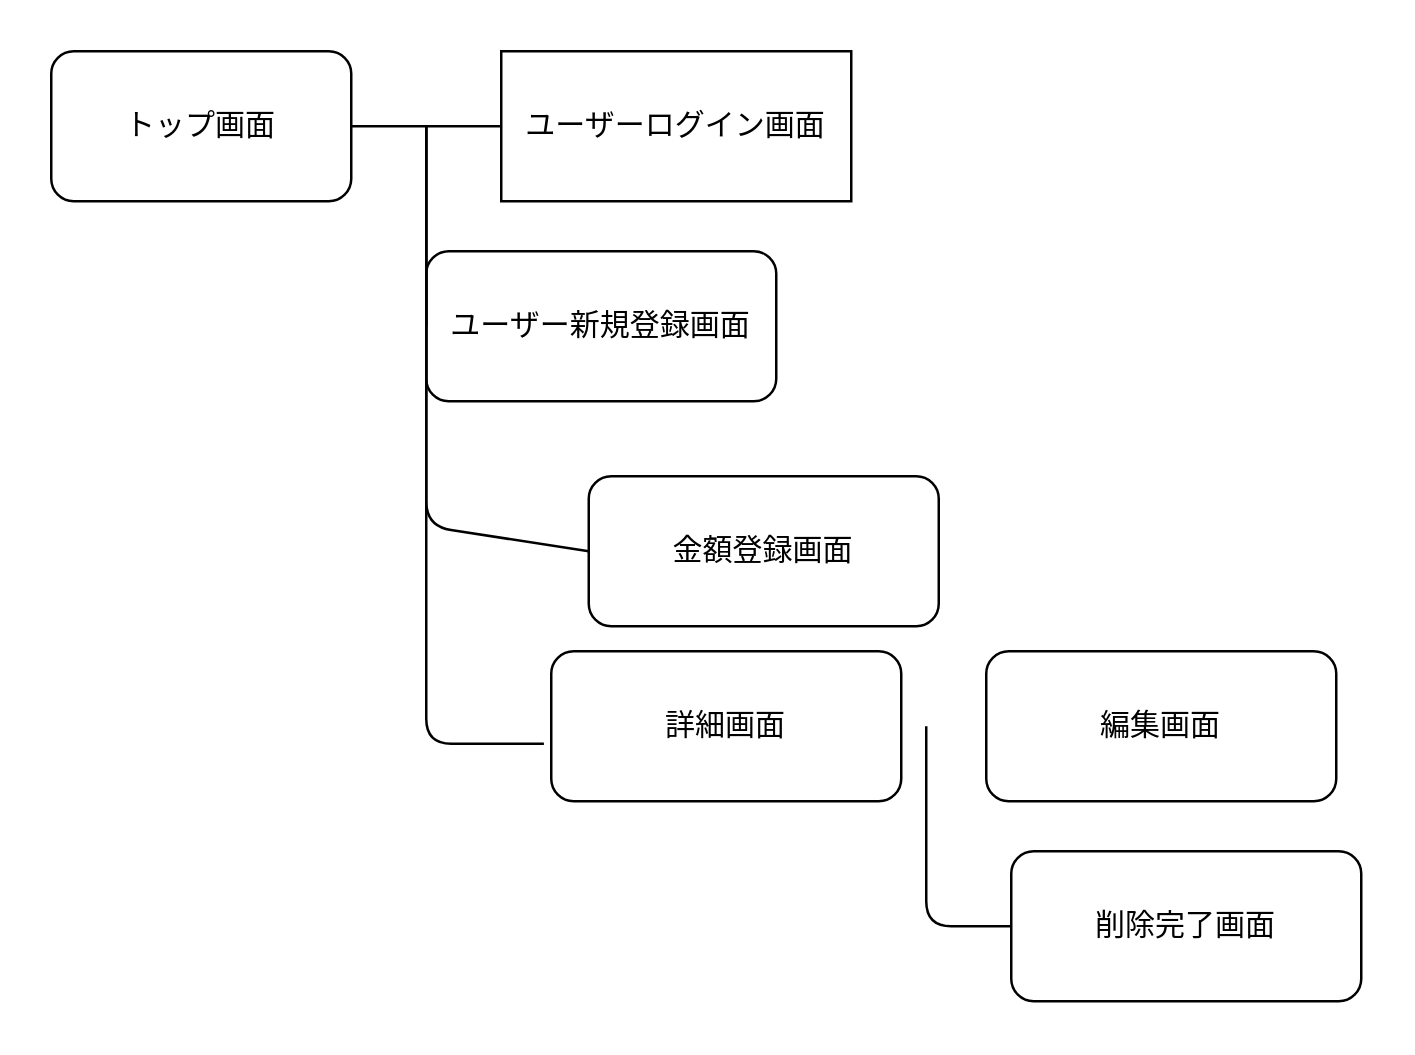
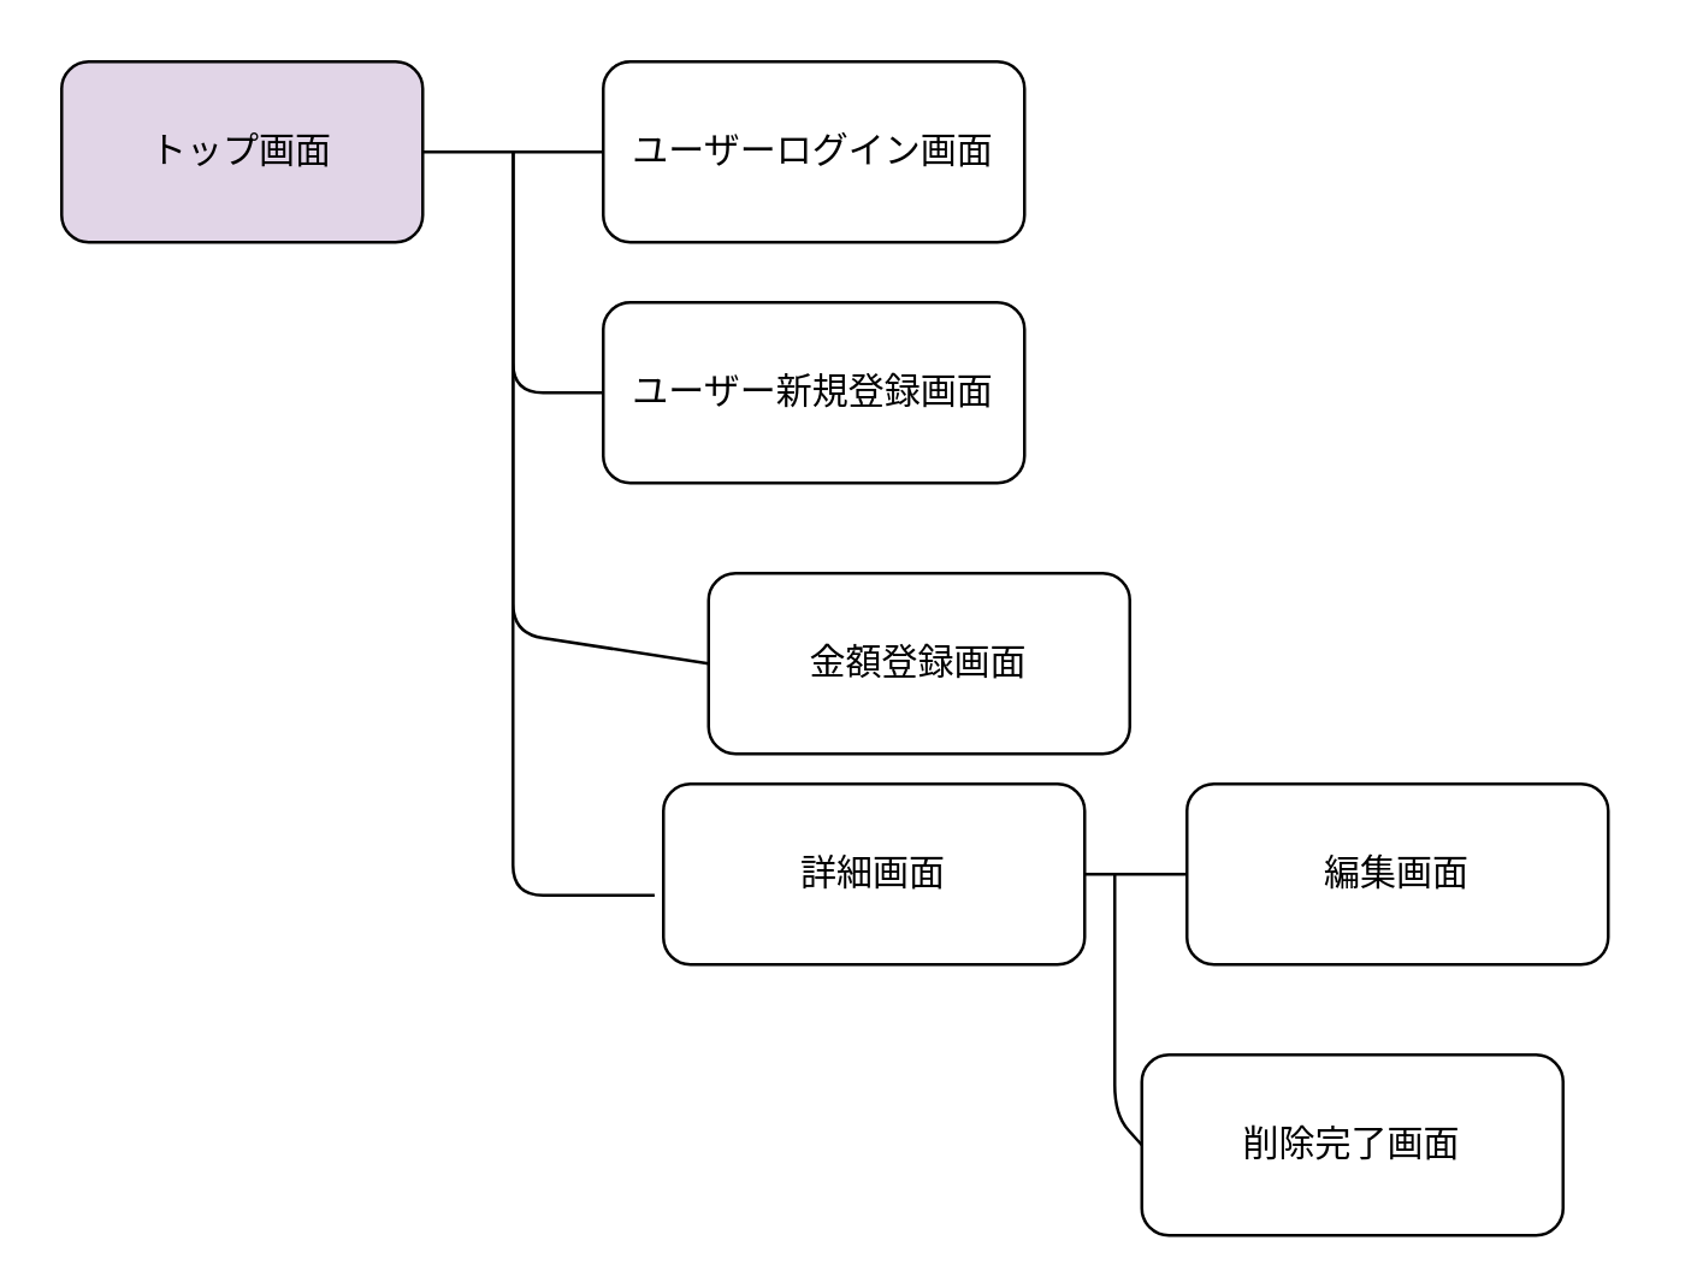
  <mxCell id="0" />
  <mxCell id="1" parent="0" />
- <mxCell id="2" value="トップ画面" style="rounded=1;whiteSpace=wrap;html=1;" vertex="1" parent="1"><mxGeometry x="20" y="20" width="120" height="60" as="geometry" /></mxCell>
- <mxCell id="3" value="ユーザーログイン画面" style="whiteSpace=wrap;html=1;rounded=0;" vertex="1" parent="1"><mxGeometry x="200" y="20" width="140" height="60" as="geometry" /></mxCell>
- <mxCell id="4" value="ユーザー新規登録画面" style="rounded=1;whiteSpace=wrap;html=1;" vertex="1" parent="1"><mxGeometry x="170" y="100" width="140" height="60" as="geometry" /></mxCell>
+ <mxCell id="2" value="トップ画面" style="rounded=1;whiteSpace=wrap;html=1;fillColor=#e1d5e7;" vertex="1" parent="1"><mxGeometry x="20" y="20" width="120" height="60" as="geometry" /></mxCell>
+ <mxCell id="3" value="ユーザーログイン画面" style="rounded=1;whiteSpace=wrap;html=1;" vertex="1" parent="1"><mxGeometry x="200" y="20" width="140" height="60" as="geometry" /></mxCell>
+ <mxCell id="4" value="ユーザー新規登録画面" style="rounded=1;whiteSpace=wrap;html=1;" vertex="1" parent="1"><mxGeometry x="200" y="100" width="140" height="60" as="geometry" /></mxCell>
  <mxCell id="5" value="金額登録画面" style="rounded=1;whiteSpace=wrap;html=1;" vertex="1" parent="1"><mxGeometry x="235" y="190" width="140" height="60" as="geometry" /></mxCell>
  <mxCell id="6" value="詳細画面" style="rounded=1;whiteSpace=wrap;html=1;" vertex="1" parent="1"><mxGeometry x="220" y="260" width="140" height="60" as="geometry" /></mxCell>
  <mxCell id="7" value="編集画面" style="rounded=1;whiteSpace=wrap;html=1;" vertex="1" parent="1"><mxGeometry x="394" y="260" width="140" height="60" as="geometry" /></mxCell>
- <mxCell id="8" value="削除完了画面" style="rounded=1;whiteSpace=wrap;html=1;" vertex="1" parent="1"><mxGeometry x="404" y="340" width="140" height="60" as="geometry" /></mxCell>
+ <mxCell id="8" value="削除完了画面" style="rounded=1;whiteSpace=wrap;html=1;" vertex="1" parent="1"><mxGeometry x="379" y="350" width="140" height="60" as="geometry" /></mxCell>
  <mxCell id="9" value="" style="endArrow=none;html=1;entryX=0;entryY=0.5;entryDx=0;entryDy=0;" edge="1" parent="1" target="3"><mxGeometry width="50" height="50" relative="1" as="geometry"><mxPoint x="140" y="50" as="sourcePoint" /><mxPoint x="190" y="0" as="targetPoint" /><Array as="points"><mxPoint x="160" y="50" /><mxPoint x="180" y="50" /></Array></mxGeometry></mxCell>
  <mxCell id="10" value="" style="endArrow=none;html=1;entryX=0;entryY=0.5;entryDx=0;entryDy=0;" edge="1" parent="1" target="4"><mxGeometry width="50" height="50" relative="1" as="geometry"><mxPoint x="170" y="50" as="sourcePoint" /><mxPoint x="170" y="120" as="targetPoint" /><Array as="points"><mxPoint x="170" y="130" /></Array></mxGeometry></mxCell>
  <mxCell id="11" value="" style="endArrow=none;html=1;entryX=0;entryY=0.5;entryDx=0;entryDy=0;" edge="1" parent="1" target="5"><mxGeometry width="50" height="50" relative="1" as="geometry"><mxPoint x="170" y="50" as="sourcePoint" /><mxPoint x="220" y="70" as="targetPoint" /><Array as="points"><mxPoint x="170" y="210" /></Array></mxGeometry></mxCell>
  <mxCell id="12" value="" style="endArrow=none;html=1;entryX=-0.021;entryY=0.617;entryDx=0;entryDy=0;entryPerimeter=0;" edge="1" parent="1" target="6"><mxGeometry width="50" height="50" relative="1" as="geometry"><mxPoint x="170" y="50" as="sourcePoint" /><mxPoint x="210" y="220" as="targetPoint" /><Array as="points"><mxPoint x="170" y="297" /></Array></mxGeometry></mxCell>
+ <mxCell id="13" value="" style="endArrow=none;html=1;entryX=0;entryY=0.5;entryDx=0;entryDy=0;exitX=1;exitY=0.5;exitDx=0;exitDy=0;" edge="1" parent="1" source="6" target="7"><mxGeometry width="50" height="50" relative="1" as="geometry"><mxPoint x="340" y="289.5" as="sourcePoint" /><mxPoint x="400" y="290" as="targetPoint" /><Array as="points"><mxPoint x="370" y="290" /></Array></mxGeometry></mxCell>
  <mxCell id="14" value="" style="endArrow=none;html=1;entryX=0;entryY=0.5;entryDx=0;entryDy=0;" edge="1" parent="1" target="8"><mxGeometry width="50" height="50" relative="1" as="geometry"><mxPoint x="370" y="290" as="sourcePoint" /><mxPoint x="400" y="370" as="targetPoint" /><Array as="points"><mxPoint x="370" y="370" /></Array></mxGeometry></mxCell>
